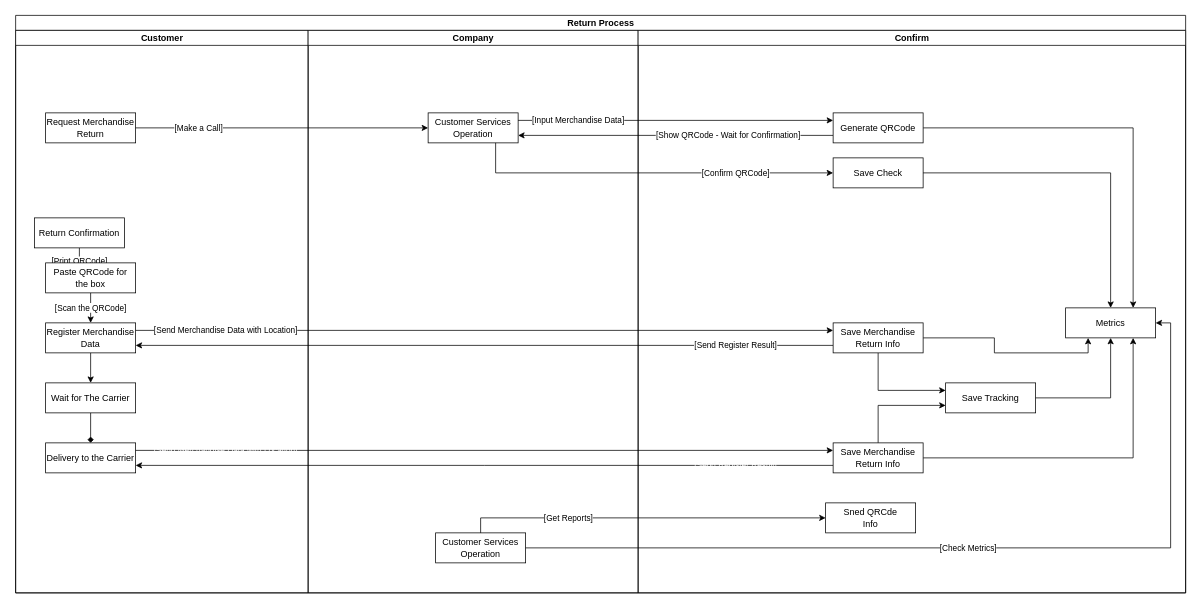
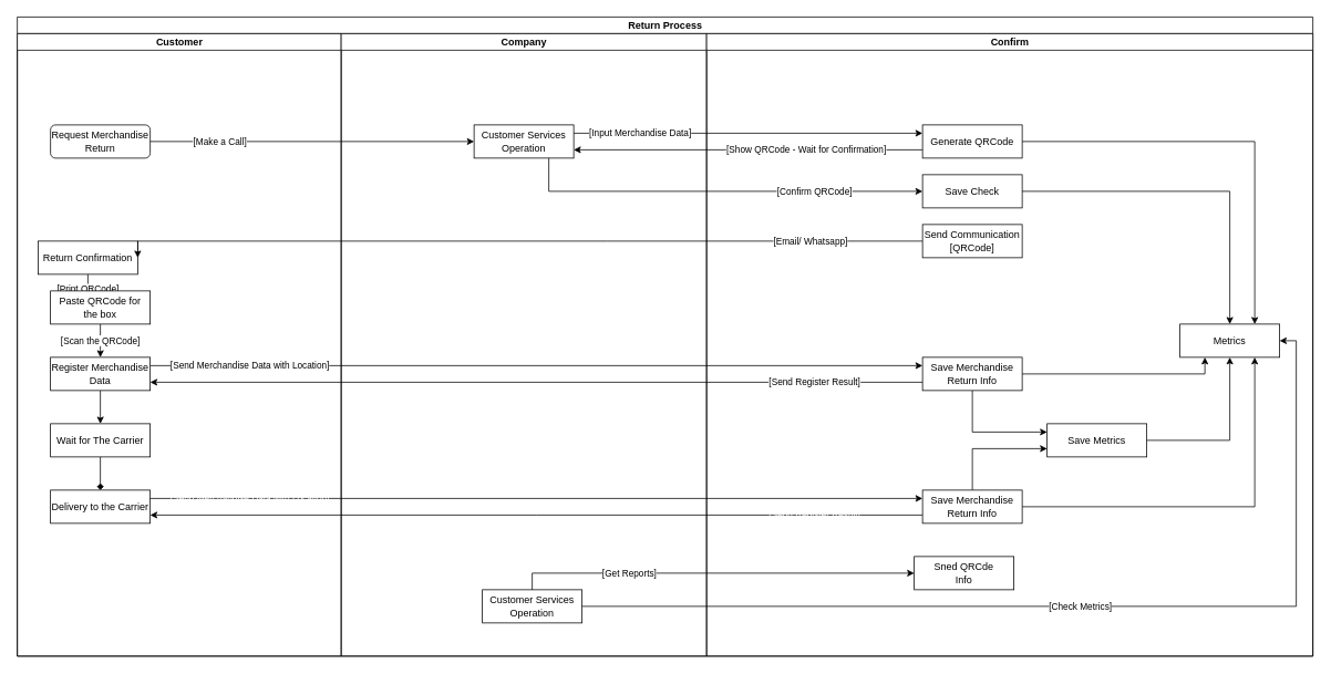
  <mxCell id="0" />
  <mxCell id="1" parent="0" />
  <mxCell id="2" value="Return Process" style="swimlane;childLayout=stackLayout;resizeParent=1;resizeParentMax=0;startSize=20;html=1;" parent="1" vertex="1"><mxGeometry x="20" y="20" width="1560" height="770" as="geometry" /></mxCell>
  <mxCell id="3" value="Customer" style="swimlane;startSize=20;html=1;" parent="2" vertex="1"><mxGeometry y="20" width="390" height="750" as="geometry" /></mxCell>
- <mxCell id="4" value="Request Merchandise&lt;div&gt;Return&lt;/div&gt;" style="rounded=0;whiteSpace=wrap;html=1;" parent="3" vertex="1"><mxGeometry x="40.0" y="110" width="120" height="40" as="geometry" /></mxCell>
+ <mxCell id="4" value="Request Merchandise&lt;div&gt;Return&lt;/div&gt;" style="whiteSpace=wrap;html=1;rounded=1;" parent="3" vertex="1"><mxGeometry x="40.0" y="110" width="120" height="40" as="geometry" /></mxCell>
  <mxCell id="5" value="[Print QRCode]" style="edgeStyle=orthogonalEdgeStyle;rounded=0;orthogonalLoop=1;jettySize=auto;html=1;entryX=0.5;entryY=0;entryDx=0;entryDy=0;" parent="3" source="6" target="8" edge="1"><mxGeometry relative="1" as="geometry" /></mxCell>
  <mxCell id="6" value="Return Confirmation" style="rounded=0;whiteSpace=wrap;html=1;" parent="3" vertex="1"><mxGeometry x="25" y="250" width="120" height="40" as="geometry" /></mxCell>
  <mxCell id="7" value="[Scan the QRCode]" style="edgeStyle=orthogonalEdgeStyle;rounded=0;orthogonalLoop=1;jettySize=auto;html=1;" parent="3" source="8" target="10" edge="1"><mxGeometry relative="1" as="geometry" /></mxCell>
  <mxCell id="8" value="Paste QRCode for the box" style="rounded=0;whiteSpace=wrap;html=1;" parent="3" vertex="1"><mxGeometry x="40.0" y="310" width="120" height="40" as="geometry" /></mxCell>
  <mxCell id="9" style="edgeStyle=orthogonalEdgeStyle;rounded=0;orthogonalLoop=1;jettySize=auto;html=1;entryX=0.5;entryY=0;entryDx=0;entryDy=0;" parent="3" source="10" target="12" edge="1"><mxGeometry relative="1" as="geometry" /></mxCell>
  <mxCell id="10" value="Register Merchandise Data" style="rounded=0;whiteSpace=wrap;html=1;" parent="3" vertex="1"><mxGeometry x="40.0" y="390" width="120" height="40" as="geometry" /></mxCell>
  <mxCell id="11" style="edgeStyle=orthogonalEdgeStyle;rounded=0;orthogonalLoop=1;jettySize=auto;html=1;exitX=0.5;exitY=1;exitDx=0;exitDy=0;entryX=0.5;entryY=0;entryDx=0;entryDy=0;endArrow=diamond;" parent="3" source="12" target="13" edge="1"><mxGeometry relative="1" as="geometry" /></mxCell>
  <mxCell id="12" value="Wait for The Carrier" style="rounded=0;whiteSpace=wrap;html=1;" parent="3" vertex="1"><mxGeometry x="40.0" y="470" width="120" height="40" as="geometry" /></mxCell>
  <mxCell id="13" value="Delivery to the Carrier" style="rounded=0;whiteSpace=wrap;html=1;" parent="3" vertex="1"><mxGeometry x="40.0" y="550" width="120" height="40" as="geometry" /></mxCell>
  <mxCell id="14" value="Company" style="swimlane;startSize=20;html=1;" parent="2" vertex="1"><mxGeometry x="390" y="20" width="440" height="750" as="geometry" /></mxCell>
  <mxCell id="15" value="Customer Services&lt;br&gt;Operation" style="rounded=0;whiteSpace=wrap;html=1;" parent="14" vertex="1"><mxGeometry x="160.0" y="110" width="120" height="40" as="geometry" /></mxCell>
  <mxCell id="16" value="Customer Services&lt;br&gt;Operation" style="rounded=0;whiteSpace=wrap;html=1;" parent="14" vertex="1"><mxGeometry x="170.0" y="670" width="120" height="40" as="geometry" /></mxCell>
  <mxCell id="17" value="[Make a Call]" style="edgeStyle=orthogonalEdgeStyle;rounded=0;orthogonalLoop=1;jettySize=auto;html=1;entryX=0;entryY=0.5;entryDx=0;entryDy=0;" parent="2" source="4" target="15" edge="1"><mxGeometry x="-0.571" relative="1" as="geometry"><mxPoint as="offset" /></mxGeometry></mxCell>
  <mxCell id="18" value="[Input Merchandise Data]" style="edgeStyle=orthogonalEdgeStyle;rounded=0;orthogonalLoop=1;jettySize=auto;html=1;entryX=0;entryY=0.25;entryDx=0;entryDy=0;exitX=1;exitY=0.25;exitDx=0;exitDy=0;" parent="2" source="15" target="27" edge="1"><mxGeometry x="-0.619" relative="1" as="geometry"><mxPoint x="480" y="140" as="sourcePoint" /><mxPoint as="offset" /></mxGeometry></mxCell>
  <mxCell id="19" value="[Show QRCode - Wait for Confirmation]" style="edgeStyle=orthogonalEdgeStyle;rounded=0;orthogonalLoop=1;jettySize=auto;html=1;entryX=1;entryY=0.75;entryDx=0;entryDy=0;exitX=0;exitY=0.75;exitDx=0;exitDy=0;" parent="2" source="27" target="15" edge="1"><mxGeometry x="-0.333" relative="1" as="geometry"><mxPoint as="offset" /></mxGeometry></mxCell>
  <mxCell id="20" value="[Confirm QRCode]" style="edgeStyle=orthogonalEdgeStyle;rounded=0;orthogonalLoop=1;jettySize=auto;html=1;entryX=0;entryY=0.5;entryDx=0;entryDy=0;" parent="2" target="28" edge="1"><mxGeometry x="0.469" relative="1" as="geometry"><mxPoint x="640" y="170" as="sourcePoint" /><Array as="points"><mxPoint x="640" y="210" /></Array><mxPoint as="offset" /></mxGeometry></mxCell>
+ <mxCell id="21" value="[Email/ Whatsapp]" style="edgeStyle=orthogonalEdgeStyle;rounded=0;orthogonalLoop=1;jettySize=auto;html=1;entryX=1;entryY=0.5;entryDx=0;entryDy=0;" parent="2" source="29" target="6" edge="1"><mxGeometry x="-0.72" relative="1" as="geometry"><Array as="points"><mxPoint x="710" y="270" /><mxPoint x="710" y="270" /></Array><mxPoint as="offset" /></mxGeometry></mxCell>
  <mxCell id="22" value="[Send Merchandise Data with Location]" style="edgeStyle=orthogonalEdgeStyle;rounded=0;orthogonalLoop=1;jettySize=auto;html=1;exitX=1;exitY=0.25;exitDx=0;exitDy=0;entryX=0;entryY=0.25;entryDx=0;entryDy=0;" parent="2" source="10" target="32" edge="1"><mxGeometry x="-0.742" relative="1" as="geometry"><mxPoint as="offset" /></mxGeometry></mxCell>
  <mxCell id="23" value="[Send Register Result]" style="edgeStyle=orthogonalEdgeStyle;rounded=0;orthogonalLoop=1;jettySize=auto;html=1;exitX=0;exitY=0.75;exitDx=0;exitDy=0;entryX=1;entryY=0.75;entryDx=0;entryDy=0;" parent="2" source="32" target="10" edge="1"><mxGeometry x="-0.72" relative="1" as="geometry"><mxPoint as="offset" /></mxGeometry></mxCell>
  <mxCell id="24" value="&lt;span style=&quot;font-family: Helvetica; font-size: 11px; font-style: normal; font-variant-ligatures: normal; font-variant-caps: normal; font-weight: 400; letter-spacing: normal; orphans: 2; text-align: center; text-indent: 0px; text-transform: none; widows: 2; word-spacing: 0px; -webkit-text-stroke-width: 0px; white-space: nowrap; text-decoration-thickness: initial; text-decoration-style: initial; text-decoration-color: initial; float: none; display: inline !important;&quot;&gt;[Send Merchandise Data with Location]&lt;/span&gt;" style="edgeStyle=orthogonalEdgeStyle;rounded=0;orthogonalLoop=1;jettySize=auto;html=1;exitX=1;exitY=0.25;exitDx=0;exitDy=0;entryX=0;entryY=0.25;entryDx=0;entryDy=0;labelBackgroundColor=none;fontColor=#FFFFFF;" parent="2" source="13" target="36" edge="1"><mxGeometry x="-0.742" relative="1" as="geometry"><mxPoint as="offset" /></mxGeometry></mxCell>
  <mxCell id="25" value="Confirm" style="swimlane;startSize=20;html=1;" parent="2" vertex="1"><mxGeometry x="830" y="20" width="730" height="750" as="geometry" /></mxCell>
  <mxCell id="26" style="edgeStyle=orthogonalEdgeStyle;rounded=0;orthogonalLoop=1;jettySize=auto;html=1;entryX=0.75;entryY=0;entryDx=0;entryDy=0;" parent="25" source="27" target="38" edge="1"><mxGeometry relative="1" as="geometry" /></mxCell>
  <mxCell id="27" value="Generate QRCode" style="rounded=0;whiteSpace=wrap;html=1;" parent="25" vertex="1"><mxGeometry x="260.0" y="110" width="120" height="40" as="geometry" /></mxCell>
  <mxCell id="28" value="Save Check" style="rounded=0;whiteSpace=wrap;html=1;" parent="25" vertex="1"><mxGeometry x="260.0" y="170" width="120" height="40" as="geometry" /></mxCell>
+ <mxCell id="29" value="Send Communication&lt;div&gt;[QRCode]&lt;/div&gt;" style="rounded=0;whiteSpace=wrap;html=1;" parent="25" vertex="1"><mxGeometry x="260.0" y="230" width="120" height="40" as="geometry" /></mxCell>
  <mxCell id="30" style="edgeStyle=orthogonalEdgeStyle;rounded=0;orthogonalLoop=1;jettySize=auto;html=1;entryX=0;entryY=0.25;entryDx=0;entryDy=0;exitX=0.5;exitY=1;exitDx=0;exitDy=0;" parent="25" source="32" target="37" edge="1"><mxGeometry relative="1" as="geometry"><Array as="points"><mxPoint x="320" y="480" /></Array></mxGeometry></mxCell>
  <mxCell id="31" style="edgeStyle=orthogonalEdgeStyle;rounded=0;orthogonalLoop=1;jettySize=auto;html=1;entryX=0.25;entryY=1;entryDx=0;entryDy=0;" parent="25" source="32" target="38" edge="1"><mxGeometry relative="1" as="geometry" /></mxCell>
  <mxCell id="32" value="Save Merchandise Return Info" style="rounded=0;whiteSpace=wrap;html=1;" parent="25" vertex="1"><mxGeometry x="260.0" y="390" width="120" height="40" as="geometry" /></mxCell>
  <mxCell id="33" value="&lt;span style=&quot;font-family: Helvetica; font-size: 11px; font-style: normal; font-variant-ligatures: normal; font-variant-caps: normal; font-weight: 400; letter-spacing: normal; orphans: 2; text-align: center; text-indent: 0px; text-transform: none; widows: 2; word-spacing: 0px; -webkit-text-stroke-width: 0px; white-space: nowrap; text-decoration-thickness: initial; text-decoration-style: initial; text-decoration-color: initial; float: none; display: inline !important;&quot;&gt;[Send Register Result]&lt;/span&gt;" style="edgeStyle=orthogonalEdgeStyle;rounded=0;orthogonalLoop=1;jettySize=auto;html=1;exitX=0;exitY=0.75;exitDx=0;exitDy=0;labelBackgroundColor=none;fontColor=#FFFFFF;" parent="25" source="36" edge="1"><mxGeometry x="-0.721" relative="1" as="geometry"><mxPoint x="-670" y="580" as="targetPoint" /><mxPoint as="offset" /></mxGeometry></mxCell>
  <mxCell id="34" style="edgeStyle=orthogonalEdgeStyle;rounded=0;orthogonalLoop=1;jettySize=auto;html=1;entryX=0;entryY=0.75;entryDx=0;entryDy=0;exitX=0.5;exitY=0;exitDx=0;exitDy=0;" parent="25" source="36" target="37" edge="1"><mxGeometry relative="1" as="geometry"><Array as="points"><mxPoint x="320" y="500" /></Array></mxGeometry></mxCell>
  <mxCell id="35" style="edgeStyle=orthogonalEdgeStyle;rounded=0;orthogonalLoop=1;jettySize=auto;html=1;entryX=0.75;entryY=1;entryDx=0;entryDy=0;" parent="25" source="36" target="38" edge="1"><mxGeometry relative="1" as="geometry" /></mxCell>
  <mxCell id="36" value="Save Merchandise Return Info" style="rounded=0;whiteSpace=wrap;html=1;" parent="25" vertex="1"><mxGeometry x="260.0" y="550" width="120" height="40" as="geometry" /></mxCell>
- <mxCell id="37" value="Save Tracking" style="rounded=0;whiteSpace=wrap;html=1;" parent="25" vertex="1"><mxGeometry x="410.0" y="470" width="120" height="40" as="geometry" /></mxCell>
- <mxCell id="38" value="Metrics" style="rounded=0;whiteSpace=wrap;html=1;" parent="25" vertex="1"><mxGeometry x="570.0" y="370" width="120" height="40" as="geometry" /></mxCell>
+ <mxCell id="37" value="Save Metrics" style="rounded=0;whiteSpace=wrap;html=1;" parent="25" vertex="1"><mxGeometry x="410.0" y="470" width="120" height="40" as="geometry" /></mxCell>
+ <mxCell id="38" value="Metrics" style="rounded=0;whiteSpace=wrap;html=1;" parent="25" vertex="1"><mxGeometry x="570.0" y="350" width="120" height="40" as="geometry" /></mxCell>
  <mxCell id="39" style="edgeStyle=orthogonalEdgeStyle;rounded=0;orthogonalLoop=1;jettySize=auto;html=1;entryX=0.5;entryY=0;entryDx=0;entryDy=0;" parent="25" source="28" target="38" edge="1"><mxGeometry relative="1" as="geometry" /></mxCell>
  <mxCell id="40" style="edgeStyle=orthogonalEdgeStyle;rounded=0;orthogonalLoop=1;jettySize=auto;html=1;entryX=0.5;entryY=1;entryDx=0;entryDy=0;" parent="25" source="37" target="38" edge="1"><mxGeometry relative="1" as="geometry" /></mxCell>
  <mxCell id="41" value="Sned QRCde&lt;div&gt;Info&lt;/div&gt;" style="rounded=0;whiteSpace=wrap;html=1;" parent="25" vertex="1"><mxGeometry x="250" y="630" width="120" height="40" as="geometry" /></mxCell>
  <mxCell id="42" value="[Get Reports]" style="edgeStyle=orthogonalEdgeStyle;rounded=0;orthogonalLoop=1;jettySize=auto;html=1;entryX=0;entryY=0.5;entryDx=0;entryDy=0;" parent="2" source="16" target="41" edge="1"><mxGeometry x="-0.429" relative="1" as="geometry"><Array as="points"><mxPoint x="620" y="670" /></Array><mxPoint as="offset" /></mxGeometry></mxCell>
  <mxCell id="43" value="[Check Metrics]" style="edgeStyle=orthogonalEdgeStyle;rounded=0;orthogonalLoop=1;jettySize=auto;html=1;entryX=1;entryY=0.5;entryDx=0;entryDy=0;" parent="2" source="16" target="38" edge="1"><mxGeometry relative="1" as="geometry" /></mxCell>
